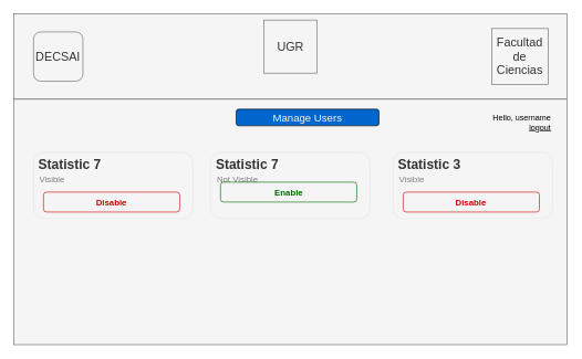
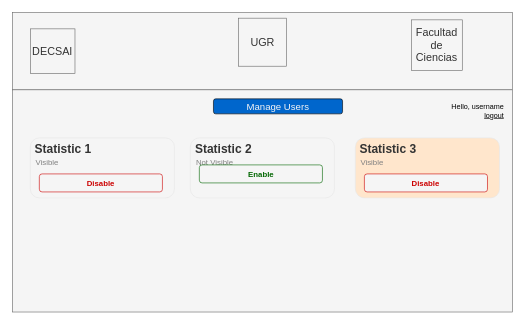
  <mxCell id="0" />
  <mxCell id="1" parent="0" />
  <mxCell id="2" value="" style="rounded=0;whiteSpace=wrap;html=1;fillColor=#f5f5f5;strokeColor=#666666;fontColor=#333333;" parent="1" vertex="1"><mxGeometry x="20" y="20.25" width="833" height="128.75" as="geometry" /></mxCell>
- <mxCell id="3" value="&lt;font style=&quot;font-size: 18px;&quot;&gt;DECSAI&lt;/font&gt;" style="whiteSpace=wrap;html=1;aspect=fixed;fillColor=#f5f5f5;fontColor=#333333;strokeColor=#666666;fontSize=18;rounded=1;" parent="1" vertex="1"><mxGeometry x="50" y="47.44" width="74.37" height="74.37" as="geometry" /></mxCell>
+ <mxCell id="3" value="&lt;font style=&quot;font-size: 18px;&quot;&gt;DECSAI&lt;/font&gt;" style="whiteSpace=wrap;html=1;aspect=fixed;fillColor=#f5f5f5;fontColor=#333333;strokeColor=#666666;fontSize=18;" parent="1" vertex="1"><mxGeometry x="50" y="47.44" width="74.37" height="74.37" as="geometry" /></mxCell>
  <mxCell id="4" value="&lt;font style=&quot;font-size: 18px;&quot;&gt;UGR&lt;/font&gt;" style="whiteSpace=wrap;html=1;aspect=fixed;fillColor=#f5f5f5;fontColor=#333333;strokeColor=#666666;fontSize=18;" parent="1" vertex="1"><mxGeometry x="396.5" y="29.63" width="80" height="80" as="geometry" /></mxCell>
- <mxCell id="5" value="&lt;font style=&quot;font-size: 18px;&quot;&gt;Facultad de Ciencias&lt;/font&gt;" style="whiteSpace=wrap;html=1;aspect=fixed;fillColor=#f5f5f5;fontColor=#333333;strokeColor=#666666;" parent="1" vertex="1"><mxGeometry x="740" y="42.44" width="84.37" height="84.37" as="geometry" /></mxCell>
+ <mxCell id="5" value="&lt;font style=&quot;font-size: 18px;&quot;&gt;Facultad de Ciencias&lt;/font&gt;" style="whiteSpace=wrap;html=1;aspect=fixed;fillColor=#f5f5f5;fontColor=#333333;strokeColor=#666666;" parent="1" vertex="1"><mxGeometry x="685" y="32.44" width="84.37" height="84.37" as="geometry" /></mxCell>
  <mxCell id="6" value="" style="rounded=0;whiteSpace=wrap;html=1;fillColor=#f5f5f5;fontColor=#333333;strokeColor=#666666;movable=1;resizable=1;rotatable=1;deletable=1;editable=1;connectable=1;" parent="1" vertex="1"><mxGeometry x="20.01" y="149" width="833" height="370" as="geometry" /></mxCell>
- <mxCell id="7" value="&lt;font color=&quot;#000000&quot;&gt;Hello, username&lt;br&gt;&lt;div style=&quot;&quot;&gt;&lt;span style=&quot;background-color: initial;&quot;&gt;&lt;u&gt;logout&lt;/u&gt;&lt;/span&gt;&lt;/div&gt;&lt;/font&gt;" style="text;html=1;strokeColor=none;fillColor=none;align=right;verticalAlign=middle;whiteSpace=wrap;rounded=0;" parent="1" vertex="1"><mxGeometry x="731.37" y="169" width="100" height="30" as="geometry" /></mxCell>
+ <mxCell id="7" value="&lt;font color=&quot;#000000&quot;&gt;Hello, username&lt;br&gt;&lt;div style=&quot;&quot;&gt;&lt;span style=&quot;background-color: initial;&quot;&gt;&lt;u&gt;logout&lt;/u&gt;&lt;/span&gt;&lt;/div&gt;&lt;/font&gt;" style="text;html=1;strokeColor=none;fillColor=none;align=right;verticalAlign=middle;whiteSpace=wrap;rounded=0;" parent="1" vertex="1"><mxGeometry x="741.37" y="169" width="100" height="30" as="geometry" /></mxCell>
  <mxCell id="8" value="&lt;font style=&quot;font-size: 16px;&quot;&gt;Manage Users&lt;/font&gt;" style="rounded=1;whiteSpace=wrap;html=1;fillColor=#0066CC;fontColor=#F5F5F5;" parent="1" vertex="1"><mxGeometry x="355" y="164" width="215" height="25" as="geometry" /></mxCell>
- <mxCell id="9" value="&lt;b style=&quot;font-size: 20px;&quot;&gt;&amp;nbsp;Statistic 7&lt;br&gt;&lt;/b&gt;&lt;font color=&quot;#808080&quot; style=&quot;font-size: 13px;&quot;&gt;&amp;nbsp; Visible&lt;/font&gt;" style="rounded=1;whiteSpace=wrap;html=1;fontSize=16;fillColor=#f5f5f5;fontColor=#333333;strokeColor=#E6E6E6;align=left;verticalAlign=top;" parent="1" vertex="1"><mxGeometry x="50" y="229" width="240" height="100" as="geometry" /></mxCell>
+ <mxCell id="9" value="&lt;b style=&quot;font-size: 20px;&quot;&gt;&amp;nbsp;Statistic 1&lt;br&gt;&lt;/b&gt;&lt;font color=&quot;#808080&quot; style=&quot;font-size: 13px;&quot;&gt;&amp;nbsp; Visible&lt;/font&gt;" style="rounded=1;whiteSpace=wrap;html=1;fontSize=16;fillColor=#f5f5f5;fontColor=#333333;strokeColor=#E6E6E6;align=left;verticalAlign=top;" parent="1" vertex="1"><mxGeometry x="50" y="229" width="240" height="100" as="geometry" /></mxCell>
  <mxCell id="10" value="Disable" style="rounded=1;whiteSpace=wrap;html=1;strokeColor=#CC0000;fontSize=13;fontColor=#CC0000;fillColor=#F5F5F5;fontStyle=1" parent="1" vertex="1"><mxGeometry x="65" y="289" width="205" height="30" as="geometry" /></mxCell>
- <mxCell id="11" value="&lt;b style=&quot;font-size: 20px;&quot;&gt;&amp;nbsp;Statistic 7&lt;br&gt;&lt;/b&gt;&lt;font color=&quot;#808080&quot; style=&quot;font-size: 13px;&quot;&gt;&amp;nbsp; Not Visible&lt;/font&gt;" style="rounded=1;whiteSpace=wrap;html=1;fontSize=16;fillColor=#f5f5f5;fontColor=#333333;strokeColor=#E6E6E6;align=left;verticalAlign=top;" parent="1" vertex="1"><mxGeometry x="316.51" y="229" width="240" height="100" as="geometry" /></mxCell>
+ <mxCell id="11" value="&lt;b style=&quot;font-size: 20px;&quot;&gt;&amp;nbsp;Statistic 2&lt;br&gt;&lt;/b&gt;&lt;font color=&quot;#808080&quot; style=&quot;font-size: 13px;&quot;&gt;&amp;nbsp; Not Visible&lt;/font&gt;" style="rounded=1;whiteSpace=wrap;html=1;fontSize=16;fillColor=#f5f5f5;fontColor=#333333;strokeColor=#E6E6E6;align=left;verticalAlign=top;" parent="1" vertex="1"><mxGeometry x="316.51" y="229" width="240" height="100" as="geometry" /></mxCell>
  <mxCell id="12" value="Enable" style="rounded=1;whiteSpace=wrap;html=1;strokeColor=#006600;fontSize=13;fontColor=#006600;fillColor=#F5F5F5;fontStyle=1" parent="1" vertex="1"><mxGeometry x="331.51" y="274" width="205" height="30" as="geometry" /></mxCell>
- <mxCell id="13" value="&lt;b style=&quot;font-size: 20px;&quot;&gt;&amp;nbsp;Statistic 3&lt;br&gt;&lt;/b&gt;&lt;font color=&quot;#808080&quot; style=&quot;font-size: 13px;&quot;&gt;&amp;nbsp; Visible&lt;/font&gt;" style="rounded=1;whiteSpace=wrap;html=1;fontSize=16;fillColor=#f5f5f5;fontColor=#333333;strokeColor=#E6E6E6;align=left;verticalAlign=top;" parent="1" vertex="1"><mxGeometry x="591.37" y="229" width="240" height="100" as="geometry" /></mxCell>
+ <mxCell id="13" value="&lt;b style=&quot;font-size: 20px;&quot;&gt;&amp;nbsp;Statistic 3&lt;br&gt;&lt;/b&gt;&lt;font color=&quot;#808080&quot; style=&quot;font-size: 13px;&quot;&gt;&amp;nbsp; Visible&lt;/font&gt;" style="rounded=1;whiteSpace=wrap;html=1;fontSize=16;fillColor=#ffe6cc;fontColor=#333333;strokeColor=#E6E6E6;align=left;verticalAlign=top;" parent="1" vertex="1"><mxGeometry x="591.37" y="229" width="240" height="100" as="geometry" /></mxCell>
  <mxCell id="14" value="Disable" style="rounded=1;whiteSpace=wrap;html=1;strokeColor=#CC0000;fontSize=13;fontColor=#CC0000;fillColor=#F5F5F5;fontStyle=1" parent="1" vertex="1"><mxGeometry x="606.37" y="289" width="205" height="30" as="geometry" /></mxCell>
